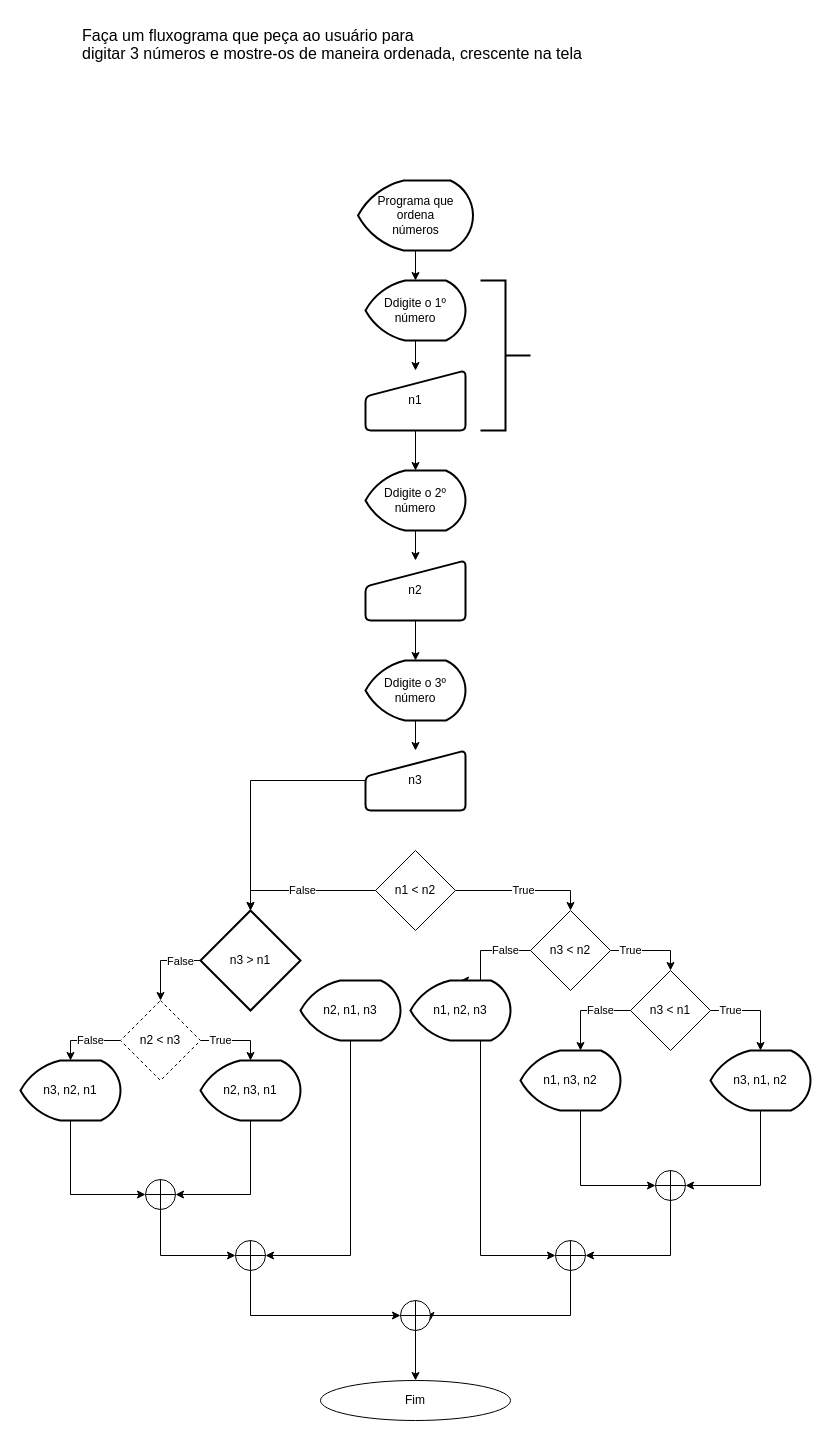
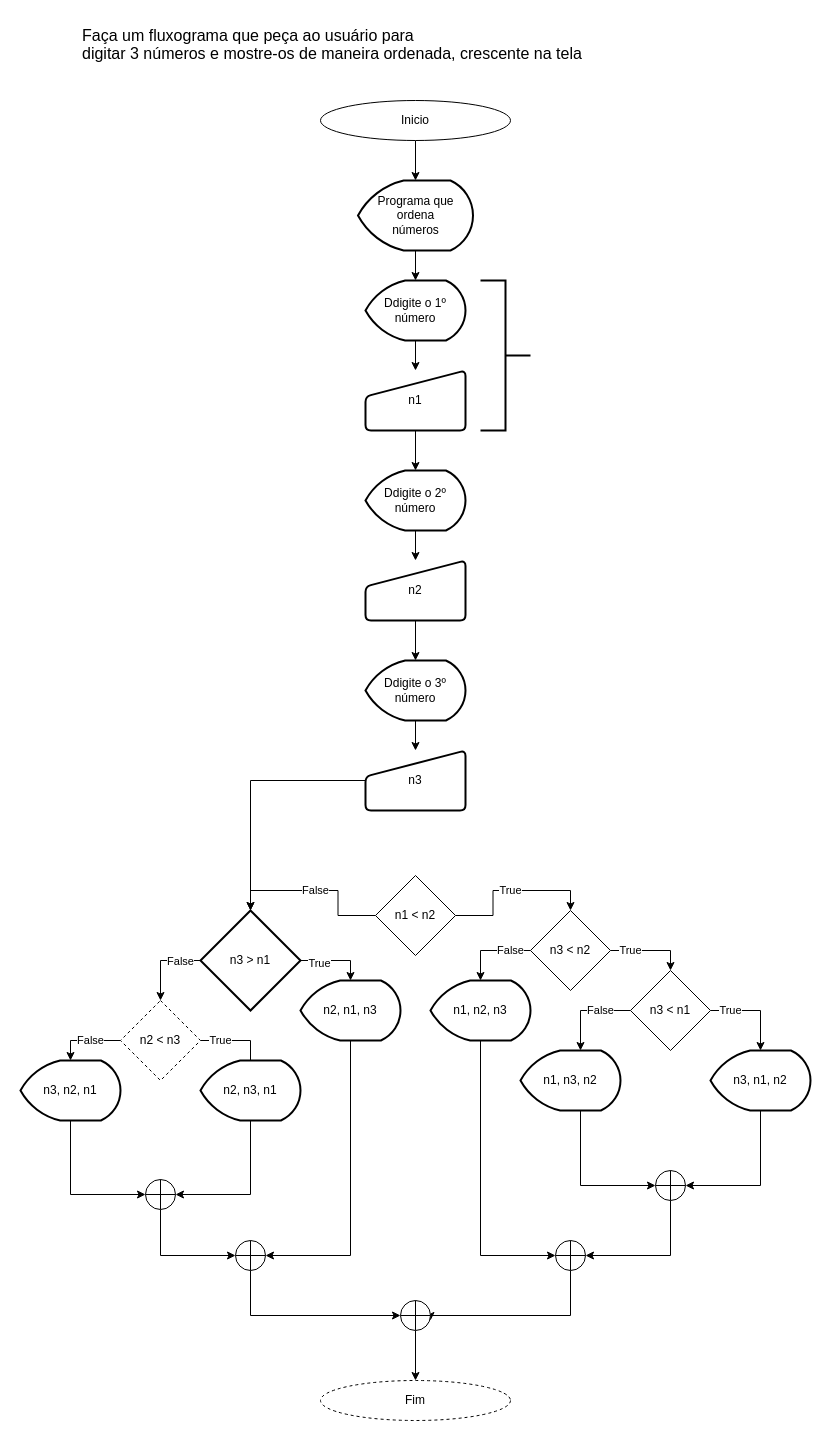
  <mxCell id="0" />
  <mxCell id="1" parent="0" />
  <mxCell id="2" value="&lt;span style=&quot;font-size: 12.0pt ; line-height: 115% ; font-family: &amp;quot;calibri&amp;quot; , sans-serif&quot;&gt;Faça um fluxograma que peça ao usuário para&#10;digitar 3 números e mostre-os de maneira ordenada, crescente na tela&lt;/span&gt;" style="text;whiteSpace=wrap;html=1;" vertex="1" parent="1"><mxGeometry x="80" y="20" width="720" height="50" as="geometry" /></mxCell>
- <mxCell id="5" value="Fim" style="ellipse;whiteSpace=wrap;html=1;" vertex="1" parent="1"><mxGeometry x="320" y="1380" width="190" height="40" as="geometry" /></mxCell>
+ <mxCell id="3" value="" style="edgeStyle=orthogonalEdgeStyle;rounded=0;orthogonalLoop=1;jettySize=auto;html=1;" edge="1" parent="1" source="4" target="7"><mxGeometry relative="1" as="geometry" /></mxCell>
+ <mxCell id="4" value="Inicio" style="ellipse;whiteSpace=wrap;html=1;" vertex="1" parent="1"><mxGeometry x="320" y="100" width="190" height="40" as="geometry" /></mxCell>
+ <mxCell id="5" value="Fim" style="ellipse;whiteSpace=wrap;html=1;dashed=1;" vertex="1" parent="1"><mxGeometry x="320" y="1380" width="190" height="40" as="geometry" /></mxCell>
  <mxCell id="6" value="" style="edgeStyle=orthogonalEdgeStyle;rounded=0;orthogonalLoop=1;jettySize=auto;html=1;" edge="1" parent="1" source="7" target="9"><mxGeometry relative="1" as="geometry" /></mxCell>
  <mxCell id="7" value="Programa que ordena&lt;br&gt;números" style="strokeWidth=2;html=1;shape=mxgraph.flowchart.display;whiteSpace=wrap;" vertex="1" parent="1"><mxGeometry x="357.5" y="180" width="115" height="70" as="geometry" /></mxCell>
  <mxCell id="8" value="" style="edgeStyle=orthogonalEdgeStyle;rounded=0;orthogonalLoop=1;jettySize=auto;html=1;" edge="1" parent="1" source="9" target="11"><mxGeometry relative="1" as="geometry" /></mxCell>
  <mxCell id="9" value="Ddigite o 1º número" style="strokeWidth=2;html=1;shape=mxgraph.flowchart.display;whiteSpace=wrap;" vertex="1" parent="1"><mxGeometry x="365" y="280" width="100" height="60" as="geometry" /></mxCell>
  <mxCell id="10" value="" style="edgeStyle=orthogonalEdgeStyle;rounded=0;orthogonalLoop=1;jettySize=auto;html=1;" edge="1" parent="1" source="11" target="14"><mxGeometry relative="1" as="geometry" /></mxCell>
  <mxCell id="11" value="n1" style="html=1;strokeWidth=2;shape=manualInput;whiteSpace=wrap;rounded=1;size=26;arcSize=11;" vertex="1" parent="1"><mxGeometry x="365" y="370" width="100" height="60" as="geometry" /></mxCell>
  <mxCell id="12" value="" style="strokeWidth=2;html=1;shape=mxgraph.flowchart.annotation_2;align=left;labelPosition=right;pointerEvents=1;rotation=-180;" vertex="1" parent="1"><mxGeometry x="480" y="280" width="50" height="150" as="geometry" /></mxCell>
  <mxCell id="13" value="" style="edgeStyle=orthogonalEdgeStyle;rounded=0;orthogonalLoop=1;jettySize=auto;html=1;" edge="1" parent="1" source="14" target="16"><mxGeometry relative="1" as="geometry" /></mxCell>
  <mxCell id="14" value="Ddigite o 2º número" style="strokeWidth=2;html=1;shape=mxgraph.flowchart.display;whiteSpace=wrap;" vertex="1" parent="1"><mxGeometry x="365" y="470" width="100" height="60" as="geometry" /></mxCell>
  <mxCell id="15" value="" style="edgeStyle=orthogonalEdgeStyle;rounded=0;orthogonalLoop=1;jettySize=auto;html=1;" edge="1" parent="1" source="16" target="18"><mxGeometry relative="1" as="geometry" /></mxCell>
  <mxCell id="16" value="n2" style="html=1;strokeWidth=2;shape=manualInput;whiteSpace=wrap;rounded=1;size=26;arcSize=11;" vertex="1" parent="1"><mxGeometry x="365" y="560" width="100" height="60" as="geometry" /></mxCell>
  <mxCell id="17" value="" style="edgeStyle=orthogonalEdgeStyle;rounded=0;orthogonalLoop=1;jettySize=auto;html=1;" edge="1" parent="1" source="18" target="20"><mxGeometry relative="1" as="geometry" /></mxCell>
  <mxCell id="18" value="Ddigite o 3º número" style="strokeWidth=2;html=1;shape=mxgraph.flowchart.display;whiteSpace=wrap;" vertex="1" parent="1"><mxGeometry x="365" y="660" width="100" height="60" as="geometry" /></mxCell>
  <mxCell id="19" value="" style="edgeStyle=orthogonalEdgeStyle;rounded=0;orthogonalLoop=1;jettySize=auto;html=1;" edge="1" parent="1" source="20" target="40"><mxGeometry relative="1" as="geometry" /></mxCell>
  <mxCell id="20" value="n3" style="html=1;strokeWidth=2;shape=manualInput;whiteSpace=wrap;rounded=1;size=26;arcSize=11;" vertex="1" parent="1"><mxGeometry x="365" y="750" width="100" height="60" as="geometry" /></mxCell>
  <mxCell id="21" value="True" style="edgeStyle=orthogonalEdgeStyle;rounded=0;orthogonalLoop=1;jettySize=auto;html=1;entryX=0.5;entryY=0;entryDx=0;entryDy=0;" edge="1" parent="1" source="23" target="26"><mxGeometry relative="1" as="geometry" /></mxCell>
  <mxCell id="22" value="False" style="edgeStyle=orthogonalEdgeStyle;rounded=0;orthogonalLoop=1;jettySize=auto;html=1;entryX=0.5;entryY=0;entryDx=0;entryDy=0;entryPerimeter=0;" edge="1" parent="1" source="23" target="40"><mxGeometry relative="1" as="geometry" /></mxCell>
- <mxCell id="23" value="n1 &amp;lt; n2" style="rhombus;whiteSpace=wrap;html=1;" vertex="1" parent="1"><mxGeometry x="375" y="850" width="80" height="80" as="geometry" /></mxCell>
+ <mxCell id="23" value="n1 &amp;lt; n2" style="rhombus;whiteSpace=wrap;html=1;" vertex="1" parent="1"><mxGeometry x="375" y="875" width="80" height="80" as="geometry" /></mxCell>
  <mxCell id="24" value="False" style="edgeStyle=orthogonalEdgeStyle;rounded=0;orthogonalLoop=1;jettySize=auto;html=1;entryX=0.5;entryY=0;entryDx=0;entryDy=0;entryPerimeter=0;exitX=0;exitY=0.5;exitDx=0;exitDy=0;" edge="1" parent="1" source="26" target="28"><mxGeometry x="-0.5" relative="1" as="geometry"><Array as="points"><mxPoint x="480" y="950" /></Array><mxPoint as="offset" /></mxGeometry></mxCell>
  <mxCell id="25" value="True" style="edgeStyle=orthogonalEdgeStyle;rounded=0;orthogonalLoop=1;jettySize=auto;html=1;entryX=0.5;entryY=0;entryDx=0;entryDy=0;" edge="1" parent="1" source="26" target="31"><mxGeometry x="-0.5" relative="1" as="geometry"><mxPoint as="offset" /></mxGeometry></mxCell>
  <mxCell id="26" value="n3 &amp;lt; n2" style="rhombus;whiteSpace=wrap;html=1;" vertex="1" parent="1"><mxGeometry x="530" y="910" width="80" height="80" as="geometry" /></mxCell>
  <mxCell id="27" style="edgeStyle=orthogonalEdgeStyle;rounded=0;orthogonalLoop=1;jettySize=auto;html=1;entryX=0;entryY=0.5;entryDx=0;entryDy=0;entryPerimeter=0;" edge="1" parent="1" source="28" target="57"><mxGeometry relative="1" as="geometry"><Array as="points"><mxPoint x="480" y="1255" /></Array></mxGeometry></mxCell>
- <mxCell id="28" value="n1, n2, n3" style="strokeWidth=2;html=1;shape=mxgraph.flowchart.display;whiteSpace=wrap;" vertex="1" parent="1"><mxGeometry x="410" y="980" width="100" height="60" as="geometry" /></mxCell>
+ <mxCell id="28" value="n1, n2, n3" style="strokeWidth=2;html=1;shape=mxgraph.flowchart.display;whiteSpace=wrap;" vertex="1" parent="1"><mxGeometry x="430" y="980" width="100" height="60" as="geometry" /></mxCell>
  <mxCell id="29" value="True" style="edgeStyle=orthogonalEdgeStyle;rounded=0;orthogonalLoop=1;jettySize=auto;html=1;entryX=0.5;entryY=0;entryDx=0;entryDy=0;entryPerimeter=0;" edge="1" parent="1" source="31" target="33"><mxGeometry x="-0.556" relative="1" as="geometry"><mxPoint x="730" y="1040" as="targetPoint" /><Array as="points"><mxPoint x="760" y="1010" /></Array><mxPoint as="offset" /></mxGeometry></mxCell>
  <mxCell id="30" value="False" style="edgeStyle=orthogonalEdgeStyle;rounded=0;orthogonalLoop=1;jettySize=auto;html=1;entryX=0.6;entryY=0;entryDx=0;entryDy=0;entryPerimeter=0;" edge="1" parent="1" source="31" target="35"><mxGeometry x="-0.333" relative="1" as="geometry"><Array as="points"><mxPoint x="580" y="1010" /></Array><mxPoint as="offset" /></mxGeometry></mxCell>
  <mxCell id="31" value="n3 &amp;lt; n1" style="rhombus;whiteSpace=wrap;html=1;" vertex="1" parent="1"><mxGeometry x="630" y="970" width="80" height="80" as="geometry" /></mxCell>
  <mxCell id="32" style="edgeStyle=orthogonalEdgeStyle;rounded=0;orthogonalLoop=1;jettySize=auto;html=1;entryX=1;entryY=0.5;entryDx=0;entryDy=0;entryPerimeter=0;" edge="1" parent="1" source="33" target="53"><mxGeometry relative="1" as="geometry"><Array as="points"><mxPoint x="760" y="1185" /></Array></mxGeometry></mxCell>
  <mxCell id="33" value="n3, n1, n2" style="strokeWidth=2;html=1;shape=mxgraph.flowchart.display;whiteSpace=wrap;" vertex="1" parent="1"><mxGeometry x="710" y="1050" width="100" height="60" as="geometry" /></mxCell>
  <mxCell id="34" style="edgeStyle=orthogonalEdgeStyle;rounded=0;orthogonalLoop=1;jettySize=auto;html=1;entryX=0;entryY=0.5;entryDx=0;entryDy=0;entryPerimeter=0;" edge="1" parent="1" source="35" target="53"><mxGeometry relative="1" as="geometry"><Array as="points"><mxPoint x="580" y="1185" /></Array></mxGeometry></mxCell>
  <mxCell id="35" value="n1, n3, n2" style="strokeWidth=2;html=1;shape=mxgraph.flowchart.display;whiteSpace=wrap;" vertex="1" parent="1"><mxGeometry x="520" y="1050" width="100" height="60" as="geometry" /></mxCell>
+ <mxCell id="36" style="edgeStyle=orthogonalEdgeStyle;rounded=0;orthogonalLoop=1;jettySize=auto;html=1;entryX=0.5;entryY=0;entryDx=0;entryDy=0;entryPerimeter=0;" edge="1" parent="1" source="40" target="42"><mxGeometry relative="1" as="geometry"><mxPoint x="350" y="970" as="targetPoint" /><Array as="points"><mxPoint x="350" y="960" /></Array></mxGeometry></mxCell>
+ <mxCell id="37" value="True" style="edgeLabel;html=1;align=center;verticalAlign=middle;resizable=0;points=[];" vertex="1" connectable="0" parent="36"><mxGeometry x="-0.494" y="-2" relative="1" as="geometry"><mxPoint as="offset" /></mxGeometry></mxCell>
  <mxCell id="38" style="edgeStyle=orthogonalEdgeStyle;rounded=0;orthogonalLoop=1;jettySize=auto;html=1;entryX=0.5;entryY=0;entryDx=0;entryDy=0;" edge="1" parent="1" source="40" target="45"><mxGeometry relative="1" as="geometry"><Array as="points"><mxPoint x="160" y="960" /></Array></mxGeometry></mxCell>
  <mxCell id="39" value="False" style="edgeLabel;html=1;align=center;verticalAlign=middle;resizable=0;points=[];" vertex="1" connectable="0" parent="38"><mxGeometry x="-0.329" y="1" relative="1" as="geometry"><mxPoint x="6.86" y="-1" as="offset" /></mxGeometry></mxCell>
  <mxCell id="40" value="n3 &amp;gt; n1" style="strokeWidth=2;html=1;shape=mxgraph.flowchart.decision;whiteSpace=wrap;" vertex="1" parent="1"><mxGeometry x="200" y="910" width="100" height="100" as="geometry" /></mxCell>
  <mxCell id="41" style="edgeStyle=orthogonalEdgeStyle;rounded=0;orthogonalLoop=1;jettySize=auto;html=1;entryX=1;entryY=0.5;entryDx=0;entryDy=0;entryPerimeter=0;" edge="1" parent="1" source="42" target="55"><mxGeometry relative="1" as="geometry"><Array as="points"><mxPoint x="350" y="1255" /></Array></mxGeometry></mxCell>
  <mxCell id="42" value="n2, n1, n3" style="strokeWidth=2;html=1;shape=mxgraph.flowchart.display;whiteSpace=wrap;" vertex="1" parent="1"><mxGeometry x="300" y="980" width="100" height="60" as="geometry" /></mxCell>
- <mxCell id="43" value="True" style="edgeStyle=orthogonalEdgeStyle;rounded=0;orthogonalLoop=1;jettySize=auto;html=1;entryX=0.5;entryY=0;entryDx=0;entryDy=0;entryPerimeter=0;" edge="1" parent="1" source="45" target="47"><mxGeometry x="-0.429" relative="1" as="geometry"><Array as="points"><mxPoint x="250" y="1040" /></Array><mxPoint as="offset" /></mxGeometry></mxCell>
+ <mxCell id="43" value="True" style="edgeStyle=orthogonalEdgeStyle;rounded=0;orthogonalLoop=1;jettySize=auto;html=1;entryX=0.5;entryY=0;entryDx=0;entryDy=0;entryPerimeter=0;endArrow=none;" edge="1" parent="1" source="45" target="47"><mxGeometry x="-0.429" relative="1" as="geometry"><Array as="points"><mxPoint x="250" y="1040" /></Array><mxPoint as="offset" /></mxGeometry></mxCell>
  <mxCell id="44" value="False" style="edgeStyle=orthogonalEdgeStyle;rounded=0;orthogonalLoop=1;jettySize=auto;html=1;entryX=0.5;entryY=0;entryDx=0;entryDy=0;entryPerimeter=0;" edge="1" parent="1" source="45" target="49"><mxGeometry x="-0.143" relative="1" as="geometry"><Array as="points"><mxPoint x="70" y="1040" /></Array><mxPoint as="offset" /></mxGeometry></mxCell>
  <mxCell id="45" value="n2 &amp;lt; n3" style="rhombus;whiteSpace=wrap;html=1;dashed=1;" vertex="1" parent="1"><mxGeometry x="120" y="1000" width="80" height="80" as="geometry" /></mxCell>
  <mxCell id="46" style="edgeStyle=orthogonalEdgeStyle;rounded=0;orthogonalLoop=1;jettySize=auto;html=1;entryX=1;entryY=0.5;entryDx=0;entryDy=0;entryPerimeter=0;" edge="1" parent="1" source="47" target="51"><mxGeometry relative="1" as="geometry"><mxPoint x="200" y="1170" as="targetPoint" /><Array as="points"><mxPoint x="250" y="1194" /></Array></mxGeometry></mxCell>
  <mxCell id="47" value="n2, n3, n1" style="strokeWidth=2;html=1;shape=mxgraph.flowchart.display;whiteSpace=wrap;" vertex="1" parent="1"><mxGeometry x="200" y="1060" width="100" height="60" as="geometry" /></mxCell>
  <mxCell id="48" style="edgeStyle=orthogonalEdgeStyle;rounded=0;orthogonalLoop=1;jettySize=auto;html=1;entryX=0;entryY=0.5;entryDx=0;entryDy=0;entryPerimeter=0;" edge="1" parent="1" source="49" target="51"><mxGeometry relative="1" as="geometry"><mxPoint x="130" y="1195" as="targetPoint" /><Array as="points"><mxPoint x="70" y="1194" /></Array></mxGeometry></mxCell>
  <mxCell id="49" value="n3, n2, n1" style="strokeWidth=2;html=1;shape=mxgraph.flowchart.display;whiteSpace=wrap;" vertex="1" parent="1"><mxGeometry x="20" y="1060" width="100" height="60" as="geometry" /></mxCell>
  <mxCell id="50" style="edgeStyle=orthogonalEdgeStyle;rounded=0;orthogonalLoop=1;jettySize=auto;html=1;entryX=0;entryY=0.5;entryDx=0;entryDy=0;entryPerimeter=0;" edge="1" parent="1" source="51" target="55"><mxGeometry relative="1" as="geometry"><Array as="points"><mxPoint x="160" y="1255" /></Array></mxGeometry></mxCell>
  <mxCell id="51" value="" style="verticalLabelPosition=bottom;verticalAlign=top;html=1;shape=mxgraph.flowchart.summing_function;" vertex="1" parent="1"><mxGeometry x="145" y="1179" width="30" height="30" as="geometry" /></mxCell>
  <mxCell id="52" style="edgeStyle=orthogonalEdgeStyle;rounded=0;orthogonalLoop=1;jettySize=auto;html=1;entryX=1;entryY=0.5;entryDx=0;entryDy=0;entryPerimeter=0;" edge="1" parent="1" source="53" target="57"><mxGeometry relative="1" as="geometry"><Array as="points"><mxPoint x="670" y="1255" /></Array></mxGeometry></mxCell>
  <mxCell id="53" value="" style="verticalLabelPosition=bottom;verticalAlign=top;html=1;shape=mxgraph.flowchart.summing_function;" vertex="1" parent="1"><mxGeometry x="655" y="1170" width="30" height="30" as="geometry" /></mxCell>
  <mxCell id="54" style="edgeStyle=orthogonalEdgeStyle;rounded=0;orthogonalLoop=1;jettySize=auto;html=1;entryX=0;entryY=0.5;entryDx=0;entryDy=0;entryPerimeter=0;" edge="1" parent="1" source="55" target="59"><mxGeometry relative="1" as="geometry"><Array as="points"><mxPoint x="250" y="1315" /></Array></mxGeometry></mxCell>
  <mxCell id="55" value="" style="verticalLabelPosition=bottom;verticalAlign=top;html=1;shape=mxgraph.flowchart.summing_function;" vertex="1" parent="1"><mxGeometry x="235" y="1240" width="30" height="30" as="geometry" /></mxCell>
  <mxCell id="56" style="edgeStyle=orthogonalEdgeStyle;rounded=0;orthogonalLoop=1;jettySize=auto;html=1;entryX=1;entryY=0.667;entryDx=0;entryDy=0;entryPerimeter=0;" edge="1" parent="1" source="57" target="59"><mxGeometry relative="1" as="geometry"><Array as="points"><mxPoint x="570" y="1315" /><mxPoint x="430" y="1315" /></Array></mxGeometry></mxCell>
  <mxCell id="57" value="" style="verticalLabelPosition=bottom;verticalAlign=top;html=1;shape=mxgraph.flowchart.summing_function;" vertex="1" parent="1"><mxGeometry x="555" y="1240" width="30" height="30" as="geometry" /></mxCell>
  <mxCell id="58" style="edgeStyle=orthogonalEdgeStyle;rounded=0;orthogonalLoop=1;jettySize=auto;html=1;" edge="1" parent="1" source="59" target="5"><mxGeometry relative="1" as="geometry" /></mxCell>
  <mxCell id="59" value="" style="verticalLabelPosition=bottom;verticalAlign=top;html=1;shape=mxgraph.flowchart.summing_function;" vertex="1" parent="1"><mxGeometry x="400" y="1300" width="30" height="30" as="geometry" /></mxCell>
